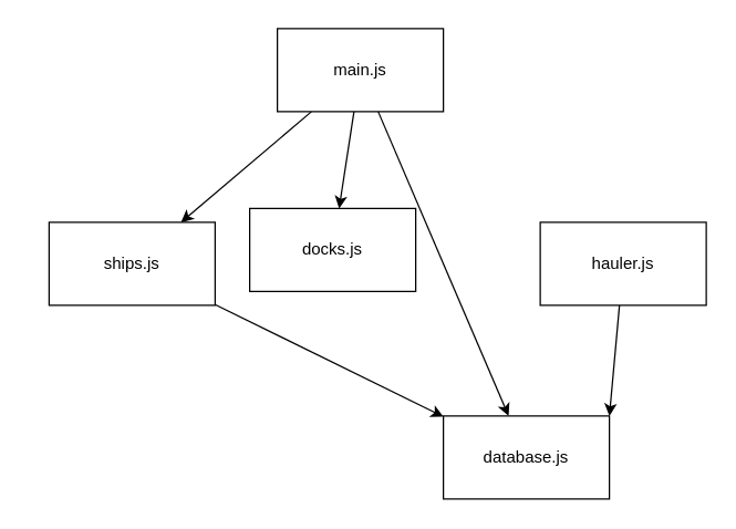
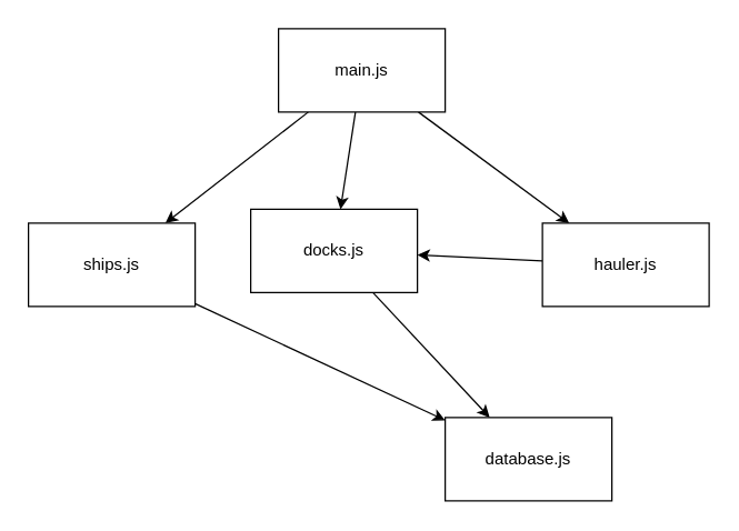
  <mxCell id="0" />
  <mxCell id="1" parent="0" />
  <mxCell id="2" value="" style="edgeStyle=none;html=1;" edge="1" parent="1" source="5" target="7"><mxGeometry relative="1" as="geometry" /></mxCell>
- <mxCell id="3" value="" style="edgeStyle=none;html=1;" edge="1" parent="1" source="5" target="12"><mxGeometry relative="1" as="geometry" /></mxCell>
+ <mxCell id="3" value="" style="edgeStyle=none;html=1;" edge="1" parent="1" source="5" target="9"><mxGeometry relative="1" as="geometry" /></mxCell>
  <mxCell id="4" value="" style="edgeStyle=none;html=1;" edge="1" parent="1" source="5" target="11"><mxGeometry relative="1" as="geometry" /></mxCell>
  <mxCell id="5" value="main.js" style="whiteSpace=wrap;html=1;" vertex="1" parent="1"><mxGeometry x="200" y="20" width="120" height="60" as="geometry" /></mxCell>
  <mxCell id="6" style="edgeStyle=none;html=1;" edge="1" parent="1" source="7" target="12"><mxGeometry relative="1" as="geometry" /></mxCell>
- <mxCell id="7" value="ships.js" style="whiteSpace=wrap;html=1;" vertex="1" parent="1"><mxGeometry x="35" y="160" width="120" height="60" as="geometry" /></mxCell>
- <mxCell id="8" style="edgeStyle=none;html=1;entryX=1;entryY=0;entryDx=0;entryDy=0;" edge="1" parent="1" source="9" target="12"><mxGeometry relative="1" as="geometry" /></mxCell>
+ <mxCell id="7" value="ships.js" style="whiteSpace=wrap;html=1;" vertex="1" parent="1"><mxGeometry x="20" y="160" width="120" height="60" as="geometry" /></mxCell>
+ <mxCell id="8" style="edgeStyle=none;html=1;" edge="1" parent="1" source="9" target="11"><mxGeometry relative="1" as="geometry" /></mxCell>
  <mxCell id="9" value="hauler.js" style="whiteSpace=wrap;html=1;" vertex="1" parent="1"><mxGeometry x="390" y="160" width="120" height="60" as="geometry" /></mxCell>
+ <mxCell id="10" value="" style="edgeStyle=none;html=1;" edge="1" parent="1" source="11" target="12"><mxGeometry relative="1" as="geometry" /></mxCell>
  <mxCell id="11" value="docks.js" style="whiteSpace=wrap;html=1;" vertex="1" parent="1"><mxGeometry x="180" y="150" width="120" height="60" as="geometry" /></mxCell>
  <mxCell id="12" value="database.js" style="whiteSpace=wrap;html=1;" vertex="1" parent="1"><mxGeometry x="320" y="300" width="120" height="60" as="geometry" /></mxCell>
